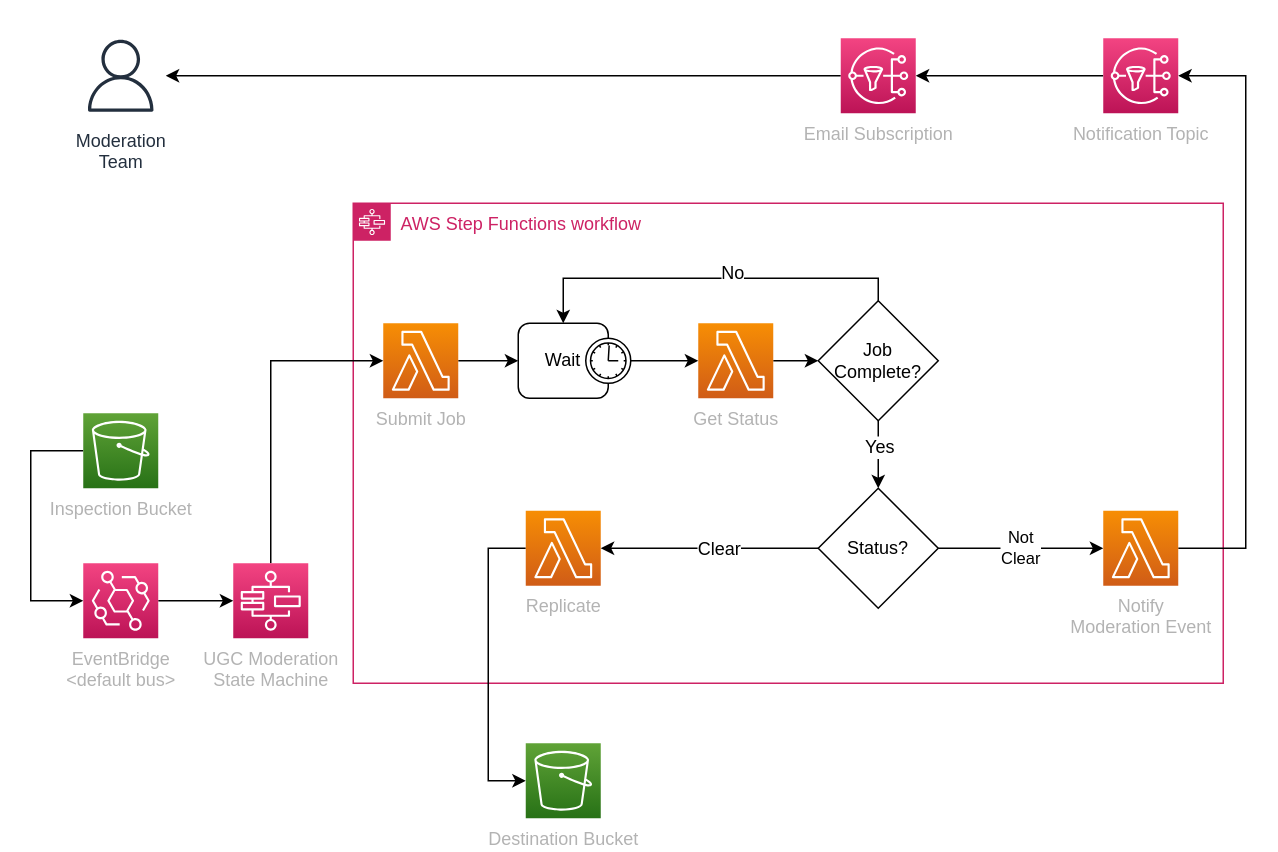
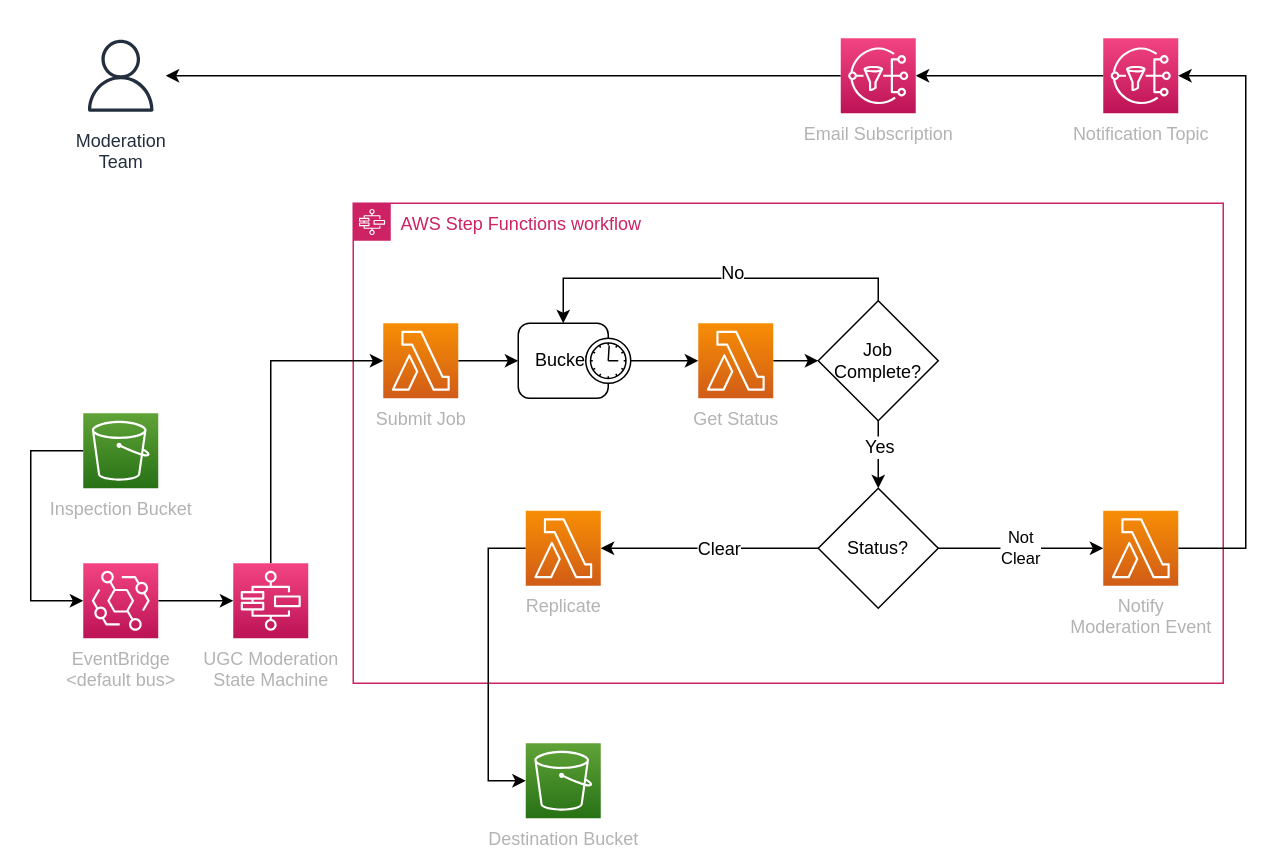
  <mxCell id="0" />
  <mxCell id="1" parent="0" />
  <mxCell id="2" value="AWS Step Functions workflow" style="points=[[0,0],[0.25,0],[0.5,0],[0.75,0],[1,0],[1,0.25],[1,0.5],[1,0.75],[1,1],[0.75,1],[0.5,1],[0.25,1],[0,1],[0,0.75],[0,0.5],[0,0.25]];outlineConnect=0;gradientColor=none;html=1;whiteSpace=wrap;fontSize=12;fontStyle=0;shape=mxgraph.aws4.group;grIcon=mxgraph.aws4.group_aws_step_functions_workflow;strokeColor=#CD2264;fillColor=none;verticalAlign=top;align=left;spacingLeft=30;fontColor=#CD2264;dashed=0;" vertex="1" parent="1"><mxGeometry x="235" y="135" width="580" height="320" as="geometry" /></mxCell>
  <mxCell id="3" value="" style="edgeStyle=orthogonalEdgeStyle;rounded=0;orthogonalLoop=1;jettySize=auto;html=1;" edge="1" parent="1" source="4" target="6"><mxGeometry relative="1" as="geometry" /></mxCell>
  <mxCell id="4" value="Notification Topic" style="outlineConnect=0;fontColor=#B3B3B3;gradientColor=#F34482;gradientDirection=north;fillColor=#BC1356;strokeColor=#ffffff;dashed=0;verticalLabelPosition=bottom;verticalAlign=top;align=center;html=1;fontSize=12;fontStyle=0;aspect=fixed;shape=mxgraph.aws4.resourceIcon;resIcon=mxgraph.aws4.sns;" parent="1" vertex="1"><mxGeometry x="735" y="25" width="50" height="50" as="geometry" /></mxCell>
  <mxCell id="5" value="" style="edgeStyle=orthogonalEdgeStyle;rounded=0;orthogonalLoop=1;jettySize=auto;html=1;" edge="1" parent="1" source="6" target="34"><mxGeometry relative="1" as="geometry" /></mxCell>
  <mxCell id="6" value="Email Subscription" style="outlineConnect=0;fontColor=#B3B3B3;gradientColor=#F34482;gradientDirection=north;fillColor=#BC1356;strokeColor=#ffffff;dashed=0;verticalLabelPosition=bottom;verticalAlign=top;align=center;html=1;fontSize=12;fontStyle=0;aspect=fixed;shape=mxgraph.aws4.resourceIcon;resIcon=mxgraph.aws4.sns;" parent="1" vertex="1"><mxGeometry x="560" y="25" width="50" height="50" as="geometry" /></mxCell>
  <mxCell id="7" style="edgeStyle=orthogonalEdgeStyle;rounded=0;orthogonalLoop=1;jettySize=auto;html=1;" edge="1" parent="1" source="8" target="10"><mxGeometry relative="1" as="geometry"><Array as="points"><mxPoint x="20" y="300" /><mxPoint x="20" y="400" /></Array></mxGeometry></mxCell>
  <mxCell id="8" value="Inspection Bucket" style="outlineConnect=0;fontColor=#B3B3B3;gradientColor=#60A337;gradientDirection=north;fillColor=#277116;strokeColor=#ffffff;dashed=0;verticalLabelPosition=bottom;verticalAlign=top;align=center;html=1;fontSize=12;fontStyle=0;aspect=fixed;shape=mxgraph.aws4.resourceIcon;resIcon=mxgraph.aws4.s3;" parent="1" vertex="1"><mxGeometry x="55" y="275" width="50" height="50" as="geometry" /></mxCell>
  <mxCell id="9" value="" style="edgeStyle=orthogonalEdgeStyle;rounded=0;orthogonalLoop=1;jettySize=auto;html=1;" edge="1" parent="1" source="10" target="20"><mxGeometry relative="1" as="geometry" /></mxCell>
  <mxCell id="10" value="EventBridge&lt;br&gt;&amp;lt;default bus&amp;gt;" style="outlineConnect=0;fontColor=#B3B3B3;gradientColor=#F34482;gradientDirection=north;fillColor=#BC1356;strokeColor=#ffffff;dashed=0;verticalLabelPosition=bottom;verticalAlign=top;align=center;html=1;fontSize=12;fontStyle=0;aspect=fixed;shape=mxgraph.aws4.resourceIcon;resIcon=mxgraph.aws4.eventbridge;" parent="1" vertex="1"><mxGeometry x="55" y="375" width="50" height="50" as="geometry" /></mxCell>
  <mxCell id="11" style="edgeStyle=orthogonalEdgeStyle;rounded=0;orthogonalLoop=1;jettySize=auto;html=1;entryX=0;entryY=0.5;entryDx=0;entryDy=0;" edge="1" parent="1" source="12" target="22"><mxGeometry relative="1" as="geometry" /></mxCell>
  <mxCell id="12" value="Submit Job" style="outlineConnect=0;fontColor=#B3B3B3;gradientColor=#F78E04;gradientDirection=north;fillColor=#D05C17;strokeColor=#ffffff;dashed=0;verticalLabelPosition=bottom;verticalAlign=top;align=center;html=1;fontSize=12;fontStyle=0;aspect=fixed;shape=mxgraph.aws4.resourceIcon;resIcon=mxgraph.aws4.lambda;" parent="1" vertex="1"><mxGeometry x="255" y="215" width="50" height="50" as="geometry" /></mxCell>
  <mxCell id="13" value="" style="edgeStyle=orthogonalEdgeStyle;rounded=0;orthogonalLoop=1;jettySize=auto;html=1;" edge="1" parent="1" source="14" target="29"><mxGeometry relative="1" as="geometry" /></mxCell>
  <mxCell id="14" value="Get Status" style="outlineConnect=0;fontColor=#B3B3B3;gradientColor=#F78E04;gradientDirection=north;fillColor=#D05C17;strokeColor=#ffffff;dashed=0;verticalLabelPosition=bottom;verticalAlign=top;align=center;html=1;fontSize=12;fontStyle=0;aspect=fixed;shape=mxgraph.aws4.resourceIcon;resIcon=mxgraph.aws4.lambda;" parent="1" vertex="1"><mxGeometry x="465" y="215" width="50" height="50" as="geometry" /></mxCell>
  <mxCell id="15" style="edgeStyle=orthogonalEdgeStyle;rounded=0;orthogonalLoop=1;jettySize=auto;html=1;" edge="1" parent="1" source="16" target="21"><mxGeometry relative="1" as="geometry"><Array as="points"><mxPoint x="325" y="365" /><mxPoint x="325" y="520" /></Array></mxGeometry></mxCell>
  <mxCell id="16" value="Replicate" style="outlineConnect=0;fontColor=#B3B3B3;gradientColor=#F78E04;gradientDirection=north;fillColor=#D05C17;strokeColor=#ffffff;dashed=0;verticalLabelPosition=bottom;verticalAlign=top;align=center;html=1;fontSize=12;fontStyle=0;aspect=fixed;shape=mxgraph.aws4.resourceIcon;resIcon=mxgraph.aws4.lambda;" parent="1" vertex="1"><mxGeometry x="350" y="340" width="50" height="50" as="geometry" /></mxCell>
  <mxCell id="17" style="edgeStyle=orthogonalEdgeStyle;rounded=0;orthogonalLoop=1;jettySize=auto;html=1;" edge="1" parent="1" source="18" target="4"><mxGeometry relative="1" as="geometry"><Array as="points"><mxPoint x="830" y="365" /><mxPoint x="830" y="50" /></Array></mxGeometry></mxCell>
  <mxCell id="18" value="Notify &lt;br&gt;Moderation Event" style="outlineConnect=0;fontColor=#B3B3B3;gradientColor=#F78E04;gradientDirection=north;fillColor=#D05C17;strokeColor=#ffffff;dashed=0;verticalLabelPosition=bottom;verticalAlign=top;align=center;html=1;fontSize=12;fontStyle=0;aspect=fixed;shape=mxgraph.aws4.resourceIcon;resIcon=mxgraph.aws4.lambda;" parent="1" vertex="1"><mxGeometry x="735" y="340" width="50" height="50" as="geometry" /></mxCell>
  <mxCell id="19" style="edgeStyle=orthogonalEdgeStyle;rounded=0;orthogonalLoop=1;jettySize=auto;html=1;" edge="1" parent="1" source="20" target="12"><mxGeometry relative="1" as="geometry"><Array as="points"><mxPoint x="180" y="240" /></Array></mxGeometry></mxCell>
  <mxCell id="20" value="UGC Moderation&lt;br&gt;State Machine" style="outlineConnect=0;fontColor=#B3B3B3;gradientColor=#F34482;gradientDirection=north;fillColor=#BC1356;strokeColor=#ffffff;dashed=0;verticalLabelPosition=bottom;verticalAlign=top;align=center;html=1;fontSize=12;fontStyle=0;aspect=fixed;shape=mxgraph.aws4.resourceIcon;resIcon=mxgraph.aws4.step_functions;" parent="1" vertex="1"><mxGeometry x="155" y="375" width="50" height="50" as="geometry" /></mxCell>
  <mxCell id="21" value="Destination Bucket" style="outlineConnect=0;fontColor=#B3B3B3;gradientColor=#60A337;gradientDirection=north;fillColor=#277116;strokeColor=#ffffff;dashed=0;verticalLabelPosition=bottom;verticalAlign=top;align=center;html=1;fontSize=12;fontStyle=0;aspect=fixed;shape=mxgraph.aws4.resourceIcon;resIcon=mxgraph.aws4.s3;" vertex="1" parent="1"><mxGeometry x="350" y="495" width="50" height="50" as="geometry" /></mxCell>
- <mxCell id="22" value="Wait" style="html=1;whiteSpace=wrap;rounded=1;" vertex="1" parent="1"><mxGeometry x="345" y="215" width="60" height="50" as="geometry" /></mxCell>
+ <mxCell id="22" value="Bucket" style="html=1;whiteSpace=wrap;rounded=1;" vertex="1" parent="1"><mxGeometry x="345" y="215" width="60" height="50" as="geometry" /></mxCell>
  <mxCell id="23" value="" style="shape=mxgraph.bpmn.timer_start;perimeter=ellipsePerimeter;html=1;labelPosition=right;labelBackgroundColor=#ffffff;align=left;outlineConnect=0;" vertex="1" parent="22"><mxGeometry x="1" width="30" height="30" relative="1" as="geometry"><mxPoint x="-15" y="10" as="offset" /></mxGeometry></mxCell>
  <mxCell id="24" style="edgeStyle=orthogonalEdgeStyle;rounded=0;orthogonalLoop=1;jettySize=auto;html=1;" edge="1" parent="22" source="23" target="14"><mxGeometry relative="1" as="geometry" /></mxCell>
  <mxCell id="25" style="edgeStyle=orthogonalEdgeStyle;rounded=0;orthogonalLoop=1;jettySize=auto;html=1;entryX=0.5;entryY=0;entryDx=0;entryDy=0;" edge="1" parent="1" source="29" target="22"><mxGeometry relative="1" as="geometry"><Array as="points"><mxPoint x="585" y="185" /><mxPoint x="375" y="185" /></Array></mxGeometry></mxCell>
  <mxCell id="26" value="No" style="text;html=1;align=center;verticalAlign=middle;resizable=0;points=[];labelBackgroundColor=#ffffff;" vertex="1" connectable="0" parent="25"><mxGeometry x="-0.114" y="-4" relative="1" as="geometry"><mxPoint as="offset" /></mxGeometry></mxCell>
  <mxCell id="27" value="" style="edgeStyle=orthogonalEdgeStyle;rounded=0;orthogonalLoop=1;jettySize=auto;html=1;" edge="1" parent="1" source="29" target="33"><mxGeometry relative="1" as="geometry" /></mxCell>
  <mxCell id="28" value="Yes" style="text;html=1;align=center;verticalAlign=middle;resizable=0;points=[];labelBackgroundColor=#ffffff;" vertex="1" connectable="0" parent="27"><mxGeometry x="0.111" y="8" relative="1" as="geometry"><mxPoint x="-8" y="-8" as="offset" /></mxGeometry></mxCell>
  <mxCell id="29" value="Job Complete?" style="rhombus;whiteSpace=wrap;html=1;" vertex="1" parent="1"><mxGeometry x="545" y="200" width="80" height="80" as="geometry" /></mxCell>
  <mxCell id="30" style="edgeStyle=orthogonalEdgeStyle;rounded=0;orthogonalLoop=1;jettySize=auto;html=1;" edge="1" parent="1" source="33" target="16"><mxGeometry relative="1" as="geometry" /></mxCell>
  <mxCell id="31" value="Clear" style="text;html=1;align=center;verticalAlign=middle;resizable=0;points=[];labelBackgroundColor=#ffffff;" vertex="1" connectable="0" parent="30"><mxGeometry x="-0.075" relative="1" as="geometry"><mxPoint as="offset" /></mxGeometry></mxCell>
  <mxCell id="32" value="Not&lt;br&gt;Clear" style="edgeStyle=orthogonalEdgeStyle;rounded=0;orthogonalLoop=1;jettySize=auto;html=1;" edge="1" parent="1" source="33" target="18"><mxGeometry relative="1" as="geometry" /></mxCell>
  <mxCell id="33" value="Status?" style="rhombus;whiteSpace=wrap;html=1;" vertex="1" parent="1"><mxGeometry x="545" y="325" width="80" height="80" as="geometry" /></mxCell>
  <mxCell id="34" value="Moderation&lt;br&gt;Team" style="outlineConnect=0;fontColor=#232F3E;gradientColor=none;strokeColor=#232F3E;fillColor=#ffffff;dashed=0;verticalLabelPosition=bottom;verticalAlign=top;align=center;html=1;fontSize=12;fontStyle=0;aspect=fixed;shape=mxgraph.aws4.resourceIcon;resIcon=mxgraph.aws4.user;" vertex="1" parent="1"><mxGeometry x="50" y="20" width="60" height="60" as="geometry" /></mxCell>
